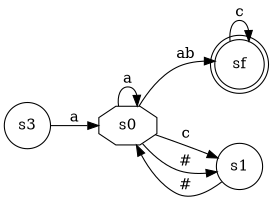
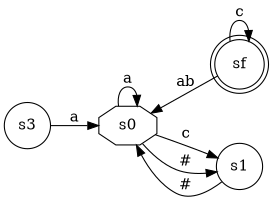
  digraph {
    rankdir=LR
    node [shape=circle]
    s0 [shape=octagon]
    sf [shape=doublecircle]
    s1
    s3
    s0 -> s0 [label=a]
-   s0 -> sf [label=ab]
+   sf -> s0 [label=ab]
    s0 -> s1 [label=c]
    s0 -> s1 [label="#"]
    sf -> sf [label=c]
    s1 -> s0 [label="#"]
    s3 -> s0 [label=a]
  }
